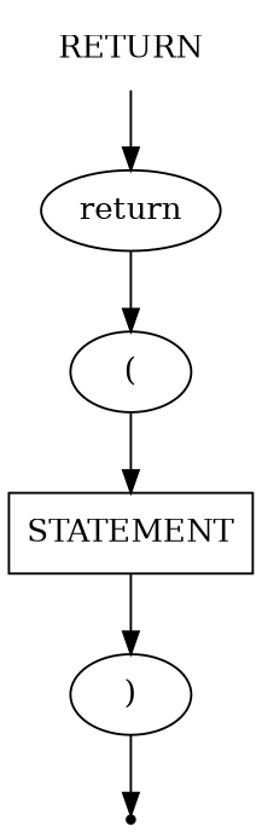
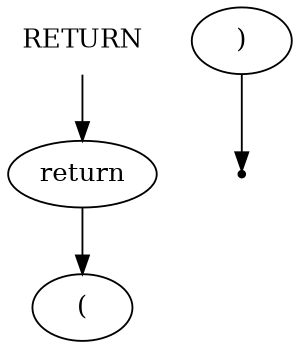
  digraph {
    node [shape=oval]
    n1 [label=RETURN shape=plaintext]
    n2 [label=return]
    n3 [label="("]
-   n4 [label=STATEMENT shape=box]
    n5 [label=")"]
    end [shape=point]
    n1 -> n2
    n2 -> n3
-   n3 -> n4
-   n4 -> n5
    n5 -> end
  }
